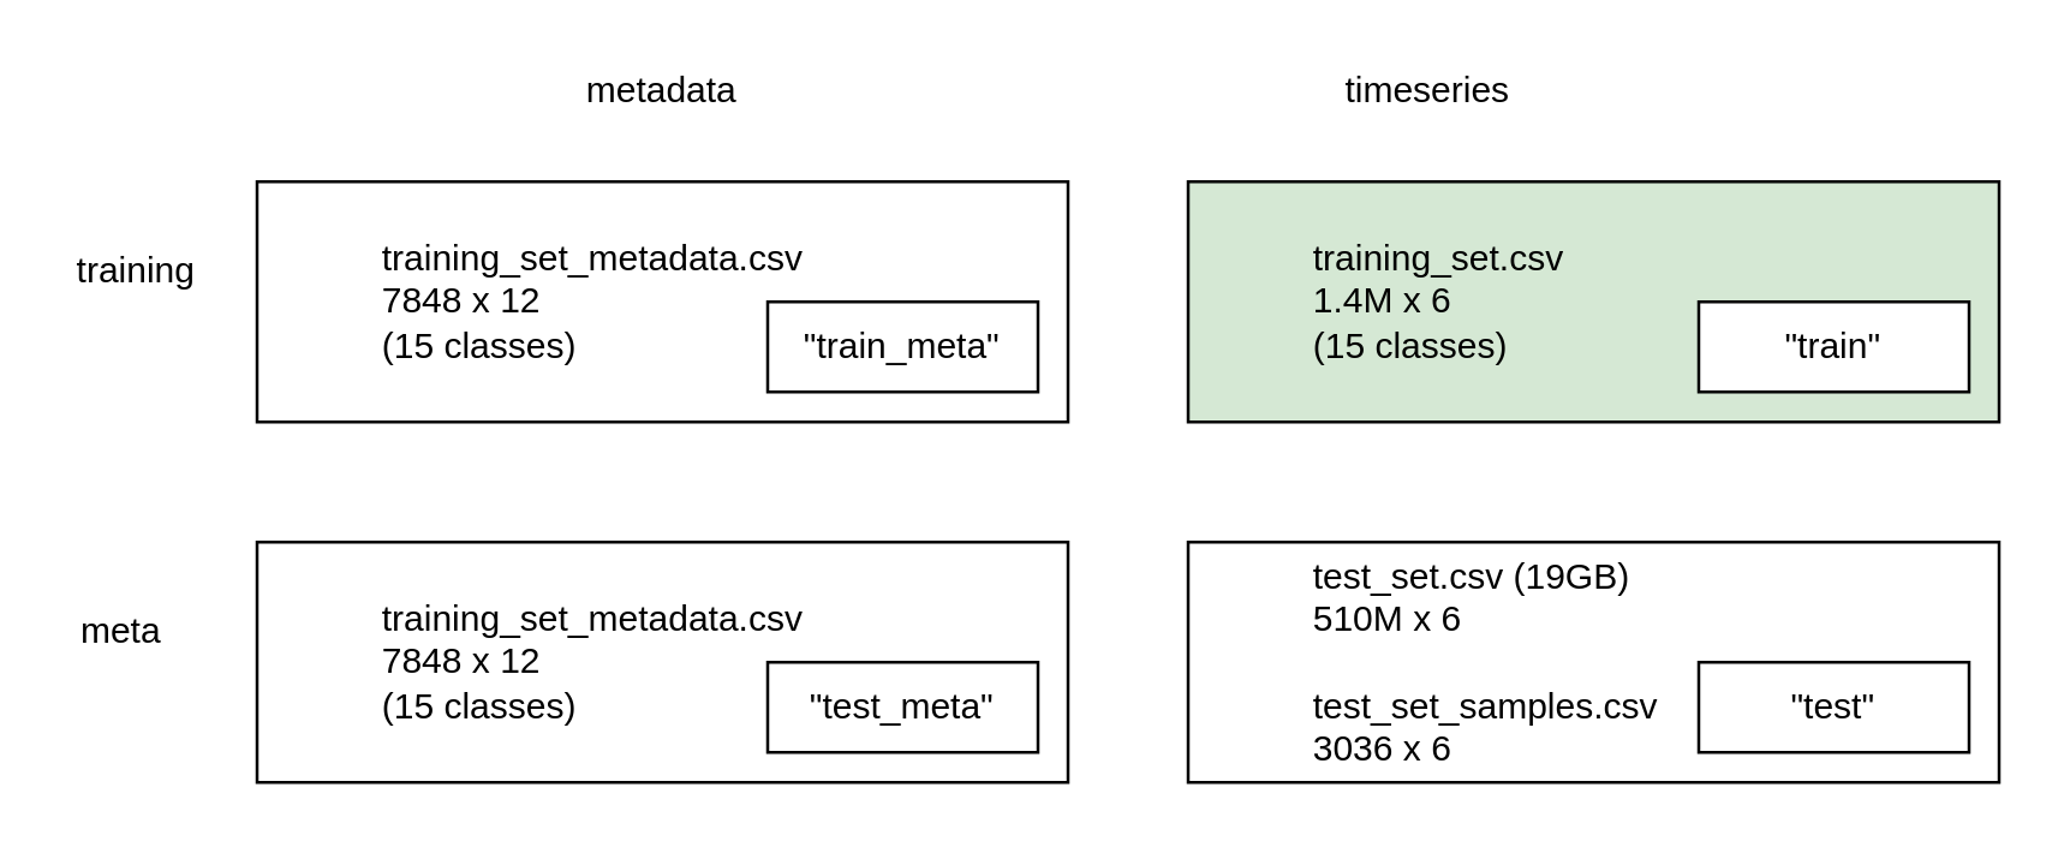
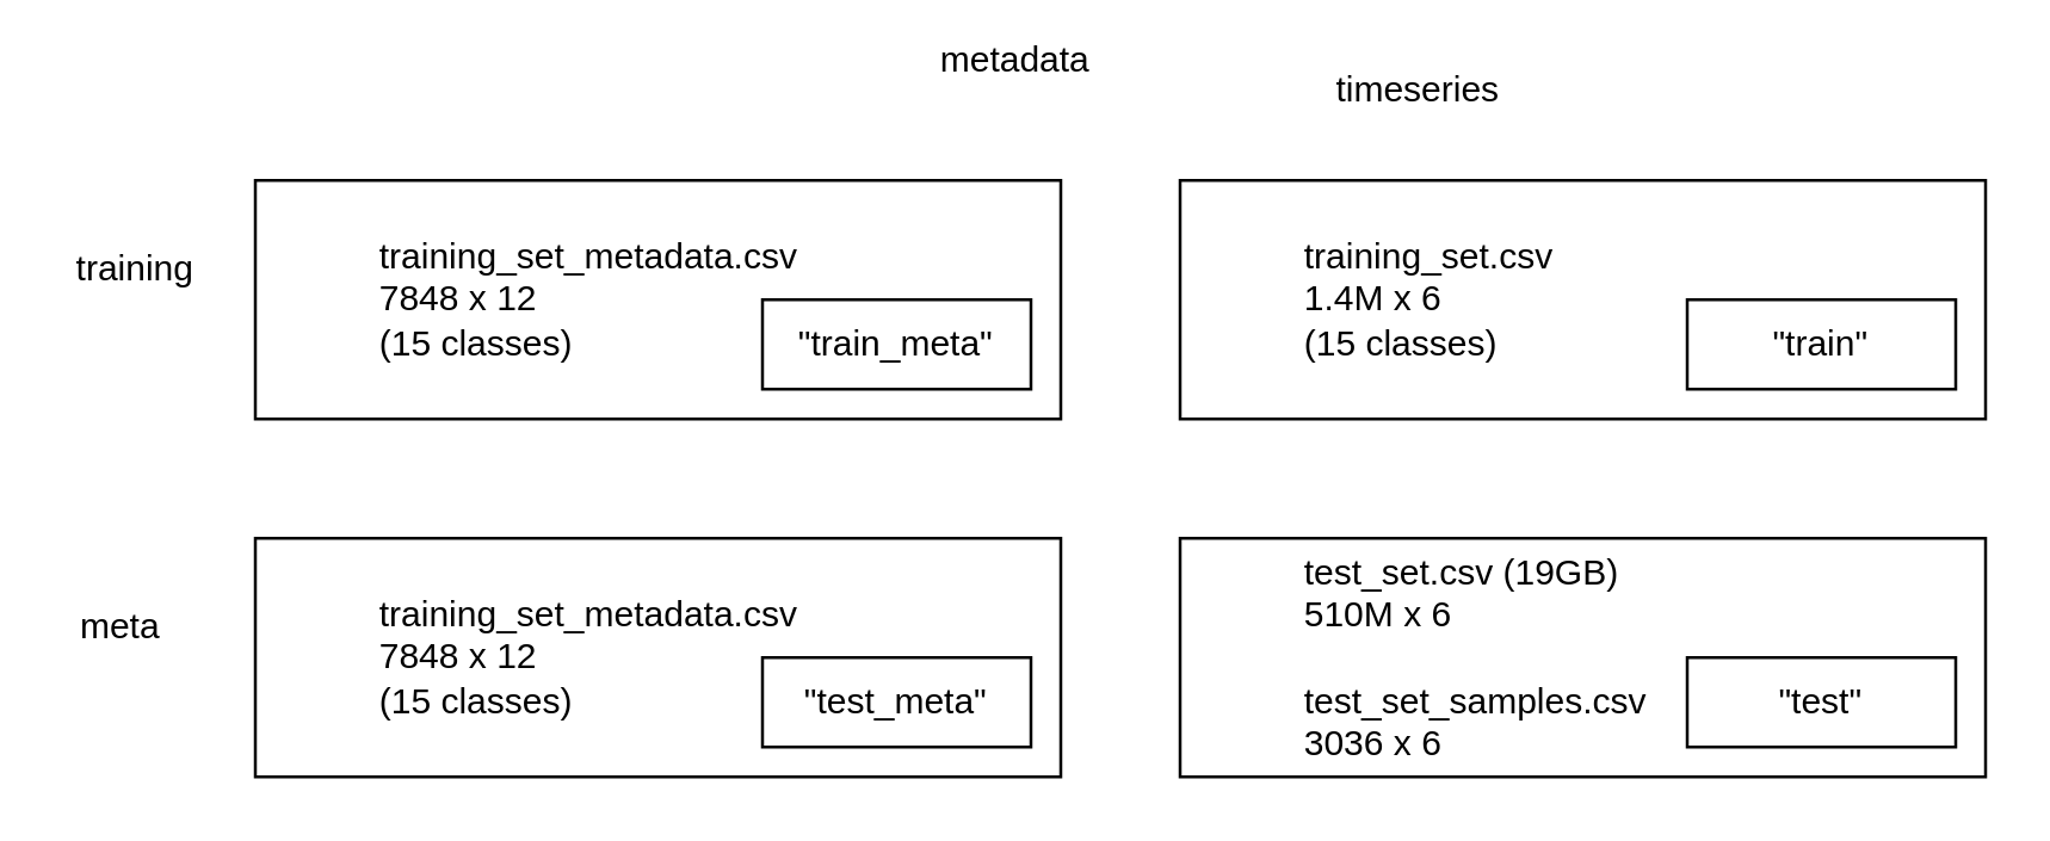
  <mxCell id="0" />
  <mxCell id="1" parent="0" />
  <mxCell id="2" value="&lt;blockquote style=&quot;margin: 0 0 0 40px ; border: none ; padding: 0px&quot;&gt;&lt;div&gt;&lt;span&gt;training_set_metadata.csv&lt;/span&gt;&lt;/div&gt;&lt;div&gt;&lt;span&gt;7848 x 12&lt;/span&gt;&lt;/div&gt;&lt;div&gt;&lt;span&gt;(15 classes)&lt;/span&gt;&lt;/div&gt;&lt;/blockquote&gt;" style="rounded=0;whiteSpace=wrap;html=1;align=left;" vertex="1" parent="1"><mxGeometry x="85" y="60" width="270" height="80" as="geometry" /></mxCell>
  <mxCell id="3" value="&quot;train_meta&quot;" style="rounded=0;whiteSpace=wrap;html=1;" vertex="1" parent="1"><mxGeometry x="255" y="100" width="90" height="30" as="geometry" /></mxCell>
- <mxCell id="4" value="&lt;blockquote style=&quot;margin: 0 0 0 40px ; border: none ; padding: 0px&quot;&gt;&lt;div&gt;&lt;span&gt;training_set.csv&lt;/span&gt;&lt;/div&gt;&lt;div&gt;&lt;span&gt;1.4M x 6&lt;/span&gt;&lt;/div&gt;&lt;div&gt;&lt;span&gt;(15 classes)&lt;/span&gt;&lt;/div&gt;&lt;/blockquote&gt;" style="rounded=0;whiteSpace=wrap;html=1;align=left;fillColor=#d5e8d4;" vertex="1" parent="1"><mxGeometry x="395" y="60" width="270" height="80" as="geometry" /></mxCell>
+ <mxCell id="4" value="&lt;blockquote style=&quot;margin: 0 0 0 40px ; border: none ; padding: 0px&quot;&gt;&lt;div&gt;&lt;span&gt;training_set.csv&lt;/span&gt;&lt;/div&gt;&lt;div&gt;&lt;span&gt;1.4M x 6&lt;/span&gt;&lt;/div&gt;&lt;div&gt;&lt;span&gt;(15 classes)&lt;/span&gt;&lt;/div&gt;&lt;/blockquote&gt;" style="rounded=0;whiteSpace=wrap;html=1;align=left;" vertex="1" parent="1"><mxGeometry x="395" y="60" width="270" height="80" as="geometry" /></mxCell>
  <mxCell id="5" value="&quot;train&quot;" style="rounded=0;whiteSpace=wrap;html=1;" vertex="1" parent="1"><mxGeometry x="565" y="100" width="90" height="30" as="geometry" /></mxCell>
- <mxCell id="6" value="metadata" style="text;html=1;strokeColor=none;fillColor=none;align=center;verticalAlign=middle;whiteSpace=wrap;rounded=0;" vertex="1" parent="1"><mxGeometry x="200" y="20" width="40" height="20" as="geometry" /></mxCell>
+ <mxCell id="6" value="metadata" style="text;html=1;strokeColor=none;fillColor=none;align=center;verticalAlign=middle;whiteSpace=wrap;rounded=0;" vertex="1" parent="1"><mxGeometry x="320" y="10" width="40" height="20" as="geometry" /></mxCell>
  <mxCell id="7" value="timeseries" style="text;html=1;strokeColor=none;fillColor=none;align=center;verticalAlign=middle;whiteSpace=wrap;rounded=0;" vertex="1" parent="1"><mxGeometry x="455" y="20" width="40" height="20" as="geometry" /></mxCell>
  <mxCell id="8" value="training" style="text;html=1;strokeColor=none;fillColor=none;align=center;verticalAlign=middle;whiteSpace=wrap;rounded=0;" vertex="1" parent="1"><mxGeometry x="25" y="80" width="40" height="20" as="geometry" /></mxCell>
  <mxCell id="9" value="&lt;blockquote style=&quot;margin: 0 0 0 40px ; border: none ; padding: 0px&quot;&gt;&lt;div&gt;&lt;span&gt;training_set_metadata.csv&lt;/span&gt;&lt;/div&gt;&lt;div&gt;&lt;span&gt;7848 x 12&lt;/span&gt;&lt;/div&gt;&lt;div&gt;&lt;span&gt;(15 classes)&lt;/span&gt;&lt;/div&gt;&lt;/blockquote&gt;" style="rounded=0;whiteSpace=wrap;html=1;align=left;" vertex="1" parent="1"><mxGeometry x="85" y="180" width="270" height="80" as="geometry" /></mxCell>
  <mxCell id="10" value="&quot;test_meta&quot;" style="rounded=0;whiteSpace=wrap;html=1;" vertex="1" parent="1"><mxGeometry x="255" y="220" width="90" height="30" as="geometry" /></mxCell>
  <mxCell id="11" value="&lt;blockquote style=&quot;margin: 0 0 0 40px ; border: none ; padding: 0px&quot;&gt;&lt;div&gt;&lt;span&gt;test_set.csv (19GB)&lt;/span&gt;&lt;/div&gt;&lt;div&gt;&lt;span&gt;510M x 6&lt;/span&gt;&lt;/div&gt;&lt;div&gt;&lt;br&gt;&lt;/div&gt;&lt;div&gt;test_set_samples.csv&lt;/div&gt;&lt;div&gt;3036 x 6&lt;/div&gt;&lt;/blockquote&gt;" style="rounded=0;whiteSpace=wrap;html=1;align=left;" vertex="1" parent="1"><mxGeometry x="395" y="180" width="270" height="80" as="geometry" /></mxCell>
  <mxCell id="12" value="&quot;test&quot;" style="rounded=0;whiteSpace=wrap;html=1;" vertex="1" parent="1"><mxGeometry x="565" y="220" width="90" height="30" as="geometry" /></mxCell>
  <mxCell id="13" value="meta" style="text;html=1;strokeColor=none;fillColor=none;align=center;verticalAlign=middle;whiteSpace=wrap;rounded=0;" vertex="1" parent="1"><mxGeometry x="20" y="200" width="40" height="20" as="geometry" /></mxCell>
